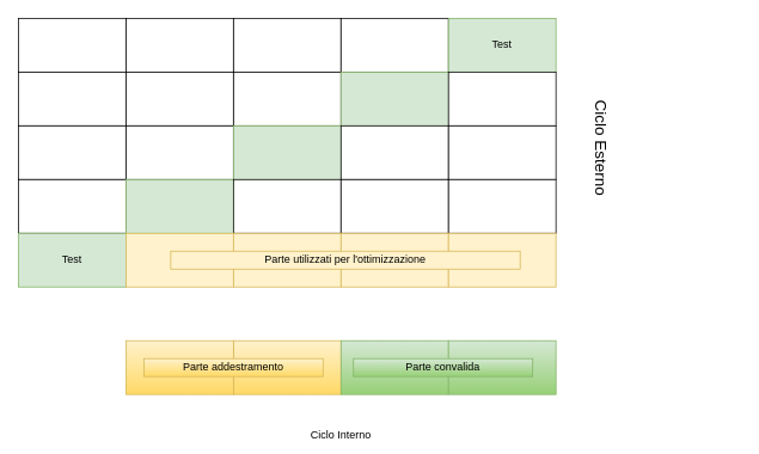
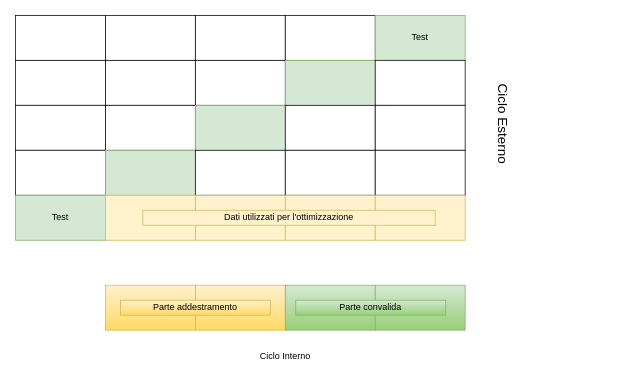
  <mxCell id="0" />
  <mxCell id="1" parent="0" />
  <mxCell id="2" value="" style="rounded=0;whiteSpace=wrap;html=1;" vertex="1" parent="1"><mxGeometry x="20" y="20" width="120" height="60" as="geometry" /></mxCell>
  <mxCell id="3" value="" style="rounded=0;whiteSpace=wrap;html=1;" vertex="1" parent="1"><mxGeometry x="140" y="20" width="120" height="60" as="geometry" /></mxCell>
  <mxCell id="4" value="" style="rounded=0;whiteSpace=wrap;html=1;" vertex="1" parent="1"><mxGeometry x="260" y="20" width="120" height="60" as="geometry" /></mxCell>
  <mxCell id="5" value="" style="rounded=0;whiteSpace=wrap;html=1;" vertex="1" parent="1"><mxGeometry x="380" y="20" width="120" height="60" as="geometry" /></mxCell>
  <mxCell id="6" value="Test" style="rounded=0;whiteSpace=wrap;html=1;fillColor=#d5e8d4;strokeColor=#82b366;" vertex="1" parent="1"><mxGeometry x="500" y="20" width="120" height="60" as="geometry" /></mxCell>
  <mxCell id="7" value="" style="rounded=0;whiteSpace=wrap;html=1;" vertex="1" parent="1"><mxGeometry x="20" y="80" width="120" height="60" as="geometry" /></mxCell>
  <mxCell id="8" value="" style="rounded=0;whiteSpace=wrap;html=1;" vertex="1" parent="1"><mxGeometry x="140" y="80" width="120" height="60" as="geometry" /></mxCell>
  <mxCell id="9" value="" style="rounded=0;whiteSpace=wrap;html=1;" vertex="1" parent="1"><mxGeometry x="260" y="80" width="120" height="60" as="geometry" /></mxCell>
  <mxCell id="10" value="" style="rounded=0;whiteSpace=wrap;html=1;fillColor=#d5e8d4;strokeColor=#82b366;" vertex="1" parent="1"><mxGeometry x="380" y="80" width="120" height="60" as="geometry" /></mxCell>
  <mxCell id="11" value="" style="rounded=0;whiteSpace=wrap;html=1;" vertex="1" parent="1"><mxGeometry x="500" y="80" width="120" height="60" as="geometry" /></mxCell>
  <mxCell id="12" value="" style="rounded=0;whiteSpace=wrap;html=1;" vertex="1" parent="1"><mxGeometry x="20" y="140" width="120" height="60" as="geometry" /></mxCell>
  <mxCell id="13" value="" style="rounded=0;whiteSpace=wrap;html=1;" vertex="1" parent="1"><mxGeometry x="140" y="140" width="120" height="60" as="geometry" /></mxCell>
  <mxCell id="14" value="" style="rounded=0;whiteSpace=wrap;html=1;fillColor=#d5e8d4;strokeColor=#82b366;" vertex="1" parent="1"><mxGeometry x="260" y="140" width="120" height="60" as="geometry" /></mxCell>
  <mxCell id="15" value="" style="rounded=0;whiteSpace=wrap;html=1;" vertex="1" parent="1"><mxGeometry x="380" y="140" width="120" height="60" as="geometry" /></mxCell>
  <mxCell id="16" value="" style="rounded=0;whiteSpace=wrap;html=1;" vertex="1" parent="1"><mxGeometry x="500" y="140" width="120" height="60" as="geometry" /></mxCell>
  <mxCell id="17" value="" style="rounded=0;whiteSpace=wrap;html=1;" vertex="1" parent="1"><mxGeometry x="20" y="200" width="120" height="60" as="geometry" /></mxCell>
  <mxCell id="18" value="" style="rounded=0;whiteSpace=wrap;html=1;fillColor=#d5e8d4;strokeColor=#82b366;" vertex="1" parent="1"><mxGeometry x="140" y="200" width="120" height="60" as="geometry" /></mxCell>
  <mxCell id="19" value="" style="rounded=0;whiteSpace=wrap;html=1;" vertex="1" parent="1"><mxGeometry x="260" y="200" width="120" height="60" as="geometry" /></mxCell>
  <mxCell id="20" value="" style="rounded=0;whiteSpace=wrap;html=1;" vertex="1" parent="1"><mxGeometry x="380" y="200" width="120" height="60" as="geometry" /></mxCell>
  <mxCell id="21" value="" style="rounded=0;whiteSpace=wrap;html=1;" vertex="1" parent="1"><mxGeometry x="500" y="200" width="120" height="60" as="geometry" /></mxCell>
  <mxCell id="22" value="Test" style="rounded=0;whiteSpace=wrap;html=1;fillColor=#d5e8d4;strokeColor=#82b366;" vertex="1" parent="1"><mxGeometry x="20" y="260" width="120" height="60" as="geometry" /></mxCell>
  <mxCell id="23" value="" style="rounded=0;whiteSpace=wrap;html=1;fillColor=#fff2cc;strokeColor=#d6b656;" vertex="1" parent="1"><mxGeometry x="140" y="260" width="120" height="60" as="geometry" /></mxCell>
  <mxCell id="24" value="" style="rounded=0;whiteSpace=wrap;html=1;fillColor=#fff2cc;strokeColor=#d6b656;" vertex="1" parent="1"><mxGeometry x="260" y="260" width="120" height="60" as="geometry" /></mxCell>
  <mxCell id="25" value="" style="rounded=0;whiteSpace=wrap;html=1;fillColor=#fff2cc;strokeColor=#d6b656;" vertex="1" parent="1"><mxGeometry x="380" y="260" width="120" height="60" as="geometry" /></mxCell>
  <mxCell id="26" value="" style="rounded=0;whiteSpace=wrap;html=1;fillColor=#fff2cc;strokeColor=#d6b656;" vertex="1" parent="1"><mxGeometry x="500" y="260" width="120" height="60" as="geometry" /></mxCell>
- <mxCell id="27" value="Parte utilizzati per l'ottimizzazione" style="text;html=1;strokeColor=#d6b656;fillColor=#fff2cc;align=center;verticalAlign=middle;whiteSpace=wrap;rounded=0;" vertex="1" parent="1"><mxGeometry x="190" y="280" width="390" height="20" as="geometry" /></mxCell>
+ <mxCell id="27" value="Dati utilizzati per l'ottimizzazione" style="text;html=1;strokeColor=#d6b656;fillColor=#fff2cc;align=center;verticalAlign=middle;whiteSpace=wrap;rounded=0;" vertex="1" parent="1"><mxGeometry x="190" y="280" width="390" height="20" as="geometry" /></mxCell>
  <mxCell id="28" value="" style="rounded=0;whiteSpace=wrap;html=1;gradientColor=#ffd966;fillColor=#fff2cc;strokeColor=#d6b656;" vertex="1" parent="1"><mxGeometry x="260" y="380" width="120" height="60" as="geometry" /></mxCell>
  <mxCell id="29" value="" style="rounded=0;whiteSpace=wrap;html=1;gradientColor=#97d077;fillColor=#d5e8d4;strokeColor=#82b366;" vertex="1" parent="1"><mxGeometry x="380" y="380" width="120" height="60" as="geometry" /></mxCell>
  <mxCell id="30" value="" style="rounded=0;whiteSpace=wrap;html=1;gradientColor=#97d077;fillColor=#d5e8d4;strokeColor=#82b366;" vertex="1" parent="1"><mxGeometry x="500" y="380" width="120" height="60" as="geometry" /></mxCell>
  <mxCell id="31" value="" style="rounded=0;whiteSpace=wrap;html=1;gradientColor=#ffd966;fillColor=#fff2cc;strokeColor=#d6b656;" vertex="1" parent="1"><mxGeometry x="140" y="380" width="120" height="60" as="geometry" /></mxCell>
  <mxCell id="32" value="Parte addestramento" style="text;html=1;strokeColor=#d6b656;fillColor=#fff2cc;align=center;verticalAlign=middle;whiteSpace=wrap;rounded=0;gradientColor=#ffd966;" vertex="1" parent="1"><mxGeometry x="160" y="400" width="200" height="20" as="geometry" /></mxCell>
  <mxCell id="33" value="Parte convalida" style="text;html=1;strokeColor=#82b366;fillColor=#d5e8d4;align=center;verticalAlign=middle;whiteSpace=wrap;rounded=0;gradientColor=#97d077;" vertex="1" parent="1"><mxGeometry x="394" y="400" width="200" height="20" as="geometry" /></mxCell>
  <mxCell id="34" value="&lt;font style=&quot;font-size: 18px&quot;&gt;Ciclo Esterno&lt;/font&gt;" style="text;html=1;strokeColor=none;fillColor=none;align=center;verticalAlign=middle;whiteSpace=wrap;rounded=0;rotation=90;" vertex="1" parent="1"><mxGeometry x="515" y="155" width="310" height="20" as="geometry" /></mxCell>
- <mxCell id="35" value="Ciclo Interno" style="text;html=1;strokeColor=none;fillColor=none;align=center;verticalAlign=middle;whiteSpace=wrap;rounded=0;" vertex="1" parent="1"><mxGeometry x="140" y="475" width="480" height="20" as="geometry" /></mxCell>
+ <mxCell id="35" value="Ciclo Interno" style="text;html=1;strokeColor=none;fillColor=none;align=center;verticalAlign=middle;whiteSpace=wrap;rounded=0;" vertex="1" parent="1"><mxGeometry x="140" y="465" width="480" height="20" as="geometry" /></mxCell>
